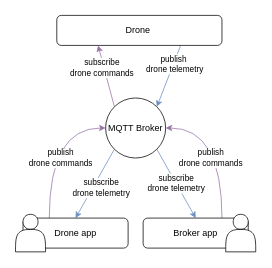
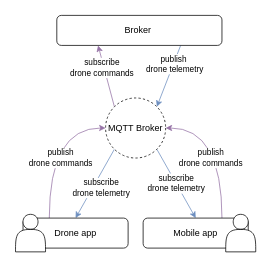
  <mxCell id="0" />
  <mxCell id="1" parent="0" />
  <mxCell id="2" style="rounded=0;orthogonalLoop=1;jettySize=auto;html=1;exitX=0;exitY=1;exitDx=0;exitDy=0;entryX=0.5;entryY=0;entryDx=0;entryDy=0;fillColor=#dae8fc;strokeColor=#6c8ebf;" edge="1" parent="1" source="6" target="11"><mxGeometry relative="1" as="geometry" /></mxCell>
  <mxCell id="3" value="subscribe&lt;br&gt;drone telemetry" style="edgeLabel;html=1;align=center;verticalAlign=middle;resizable=0;points=[];" vertex="1" connectable="0" parent="2"><mxGeometry x="0.686" y="-1" relative="1" as="geometry"><mxPoint x="26" y="-26" as="offset" /></mxGeometry></mxCell>
  <mxCell id="4" value="subscribe &lt;br&gt;drone telemetry" style="edgeStyle=none;rounded=0;orthogonalLoop=1;jettySize=auto;html=1;exitX=1;exitY=1;exitDx=0;exitDy=0;entryX=0.5;entryY=0;entryDx=0;entryDy=0;fillColor=#dae8fc;strokeColor=#6c8ebf;" edge="1" parent="1" source="6" target="13"><mxGeometry relative="1" as="geometry" /></mxCell>
  <mxCell id="5" value="subscribe&lt;br&gt;drone commands" style="edgeStyle=none;rounded=0;orthogonalLoop=1;jettySize=auto;html=1;exitX=0;exitY=0;exitDx=0;exitDy=0;entryX=0.25;entryY=1;entryDx=0;entryDy=0;fillColor=#e1d5e7;strokeColor=#9673a6;" edge="1" parent="1" source="6" target="9"><mxGeometry x="0.277" y="3" relative="1" as="geometry"><mxPoint as="offset" /></mxGeometry></mxCell>
- <mxCell id="6" value="MQTT Broker" style="ellipse;whiteSpace=wrap;html=1;aspect=fixed;" vertex="1" parent="1"><mxGeometry x="140" y="130" width="80" height="80" as="geometry" /></mxCell>
+ <mxCell id="6" value="MQTT Broker" style="ellipse;whiteSpace=wrap;html=1;aspect=fixed;dashed=1;" vertex="1" parent="1"><mxGeometry x="140" y="130" width="80" height="80" as="geometry" /></mxCell>
  <mxCell id="7" style="edgeStyle=none;rounded=0;orthogonalLoop=1;jettySize=auto;html=1;entryX=1;entryY=0;entryDx=0;entryDy=0;exitX=0.75;exitY=1;exitDx=0;exitDy=0;fillColor=#dae8fc;strokeColor=#6c8ebf;" edge="1" parent="1" source="9" target="6"><mxGeometry relative="1" as="geometry" /></mxCell>
  <mxCell id="8" value="publish&amp;nbsp;&lt;br&gt;drone telemetry" style="edgeLabel;html=1;align=center;verticalAlign=middle;resizable=0;points=[];" vertex="1" connectable="0" parent="7"><mxGeometry x="-0.408" y="1" relative="1" as="geometry"><mxPoint as="offset" /></mxGeometry></mxCell>
- <mxCell id="9" value="Drone&amp;nbsp;" style="rounded=1;whiteSpace=wrap;html=1;" vertex="1" parent="1"><mxGeometry x="75" y="20" width="220" height="40" as="geometry" /></mxCell>
+ <mxCell id="9" value="Broker&amp;nbsp;" style="rounded=1;whiteSpace=wrap;html=1;" vertex="1" parent="1"><mxGeometry x="75" y="20" width="220" height="40" as="geometry" /></mxCell>
  <mxCell id="10" value="publish&lt;br&gt;drone commands" style="edgeStyle=orthogonalEdgeStyle;rounded=0;orthogonalLoop=1;jettySize=auto;html=1;exitX=0.25;exitY=0;exitDx=0;exitDy=0;entryX=0;entryY=0.5;entryDx=0;entryDy=0;curved=1;fillColor=#e1d5e7;strokeColor=#9673a6;" edge="1" parent="1" source="11" target="6"><mxGeometry x="-0.179" y="-15" relative="1" as="geometry"><mxPoint x="90" y="250" as="targetPoint" /><mxPoint as="offset" /></mxGeometry></mxCell>
  <mxCell id="11" value="Drone app" style="rounded=1;whiteSpace=wrap;html=1;" vertex="1" parent="1"><mxGeometry x="30" y="290" width="140" height="40" as="geometry" /></mxCell>
  <mxCell id="12" value="publish&lt;br&gt;drone commands" style="edgeStyle=orthogonalEdgeStyle;curved=1;rounded=0;orthogonalLoop=1;jettySize=auto;html=1;exitX=0.75;exitY=0;exitDx=0;exitDy=0;entryX=1;entryY=0.5;entryDx=0;entryDy=0;fillColor=#e1d5e7;strokeColor=#9673a6;" edge="1" parent="1" source="13" target="6"><mxGeometry x="-0.179" y="15" relative="1" as="geometry"><mxPoint as="offset" /></mxGeometry></mxCell>
- <mxCell id="13" value="Broker app" style="rounded=1;whiteSpace=wrap;html=1;" vertex="1" parent="1"><mxGeometry x="190" y="290" width="140" height="40" as="geometry" /></mxCell>
+ <mxCell id="13" value="Mobile app" style="rounded=1;whiteSpace=wrap;html=1;" vertex="1" parent="1"><mxGeometry x="190" y="290" width="140" height="40" as="geometry" /></mxCell>
  <mxCell id="14" value="" style="shape=actor;whiteSpace=wrap;html=1;" vertex="1" parent="1"><mxGeometry x="20" y="285" width="40" height="50" as="geometry" /></mxCell>
  <mxCell id="15" value="" style="shape=actor;whiteSpace=wrap;html=1;" vertex="1" parent="1"><mxGeometry x="300" y="285" width="40" height="50" as="geometry" /></mxCell>
